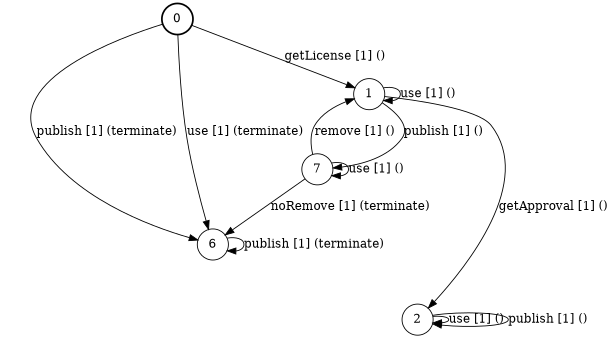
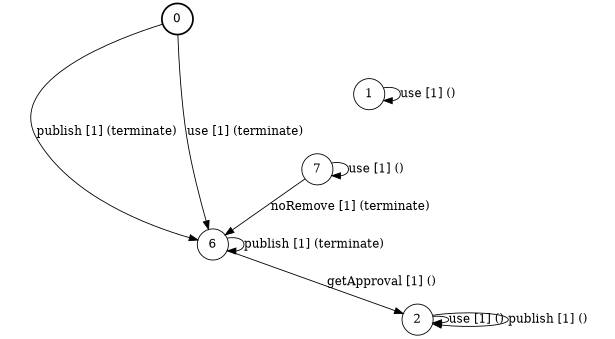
  digraph {
    node [shape=circle]
    0 [style=bold]
    n2 [label=6]
    1
    2
    n5 [label=7]
    0 -> n2 [label="use [1] (terminate) "]
    0 -> n2 [label="publish [1] (terminate) "]
-   0 -> 1 [label="getLicense [1] () "]
    n2 -> n2 [label="publish [1] (terminate) "]
    1 -> 1 [label="use [1] () "]
-   1 -> 2 [label="getApproval [1] () "]
-   1 -> n5 [label="publish [1] () "]
+   n2 -> 2 [label="getApproval [1] () "]
    2 -> 2 [label="use [1] () "]
    2 -> 2 [label="publish [1] () "]
    n5 -> n2 [label="noRemove [1] (terminate) "]
-   n5 -> 1 [label="remove [1] () "]
    n5 -> n5 [label="use [1] () "]
  }
